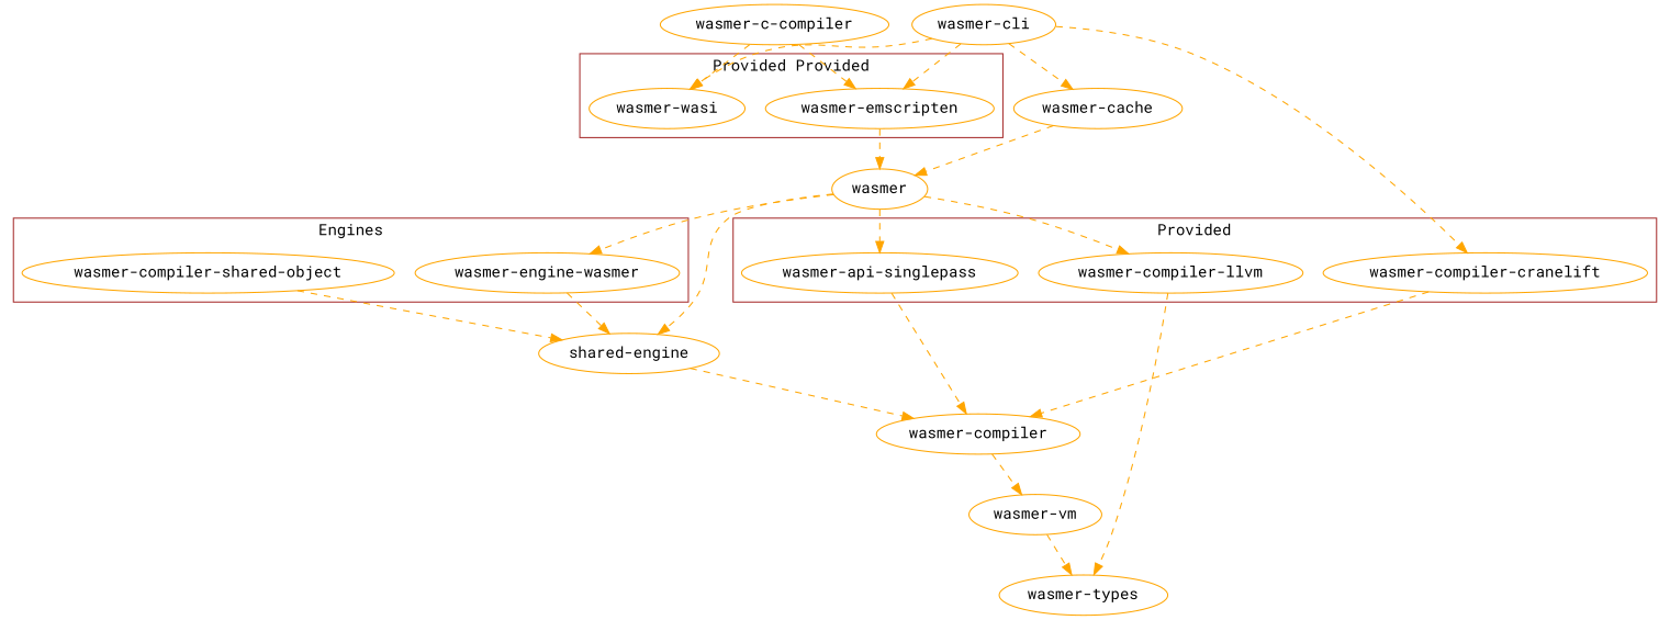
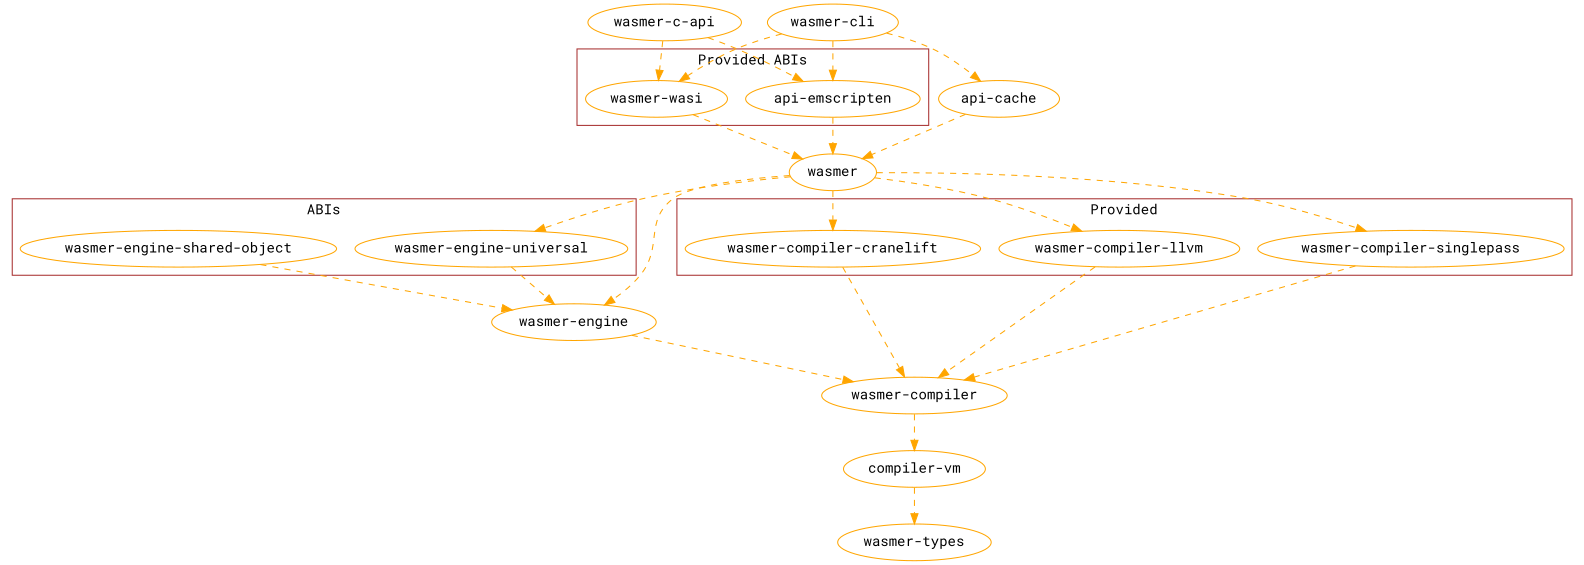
  digraph {
    fontname="Roboto Mono"
    newrank=true
    node [color=orange fontname="Roboto Mono"]
    edge [color=orange fontname="Roboto Mono" style=dashed]
-   n1 [label="wasmer-engine-wasmer"]
-   n2 [label="wasmer-compiler-shared-object"]
+   n1 [label="wasmer-engine-universal"]
+   n2 [label="wasmer-engine-shared-object"]
    n3 [label="wasmer-compiler-cranelift"]
    n4 [label="wasmer-compiler-llvm"]
-   n5 [label="wasmer-api-singlepass"]
-   n6 [label="wasmer-emscripten"]
+   n5 [label="wasmer-compiler-singlepass"]
+   n6 [label="api-emscripten"]
    n7 [label="wasmer-wasi"]
-   n8 [label="shared-engine"]
+   n8 [label="wasmer-engine"]
    n9 [label="wasmer-compiler"]
    n10 [label=wasmer]
-   n11 [label="wasmer-vm"]
+   n11 [label="compiler-vm"]
    n12 [label="wasmer-types"]
-   n13 [label="wasmer-c-compiler"]
-   n14 [label="wasmer-cache"]
+   n13 [label="wasmer-c-api"]
+   n14 [label="api-cache"]
    n15 [label="wasmer-cli"]
    subgraph sub_1 {
      rank=same
      n1
      n2
      n3
      n4
      n5
    }
    subgraph cluster_2 {
      color=brown
      label=Provided
      n3
      n4
      n5
    }
    subgraph cluster_3 {
      color=brown
-     label=Engines
+     label=ABIs
      n1
      n2
    }
    subgraph cluster_4 {
      color=brown
-     label="Provided Provided"
+     label="Provided ABIs"
      n6
      n7
    }
    n1 -> n8
    n2 -> n8
    n3 -> n9
-   n4 -> n12
+   n4 -> n9
    n5 -> n9
    n6 -> n10
+   n7 -> n10
    n8 -> n9
    n9 -> n11
    n10 -> n1
-   n15 -> n3
+   n10 -> n3
    n10 -> n4
    n10 -> n5
    n10 -> n8
    n11 -> n12
    n13 -> n6
    n13 -> n7
    n14 -> n10
    n15 -> n6
    n15 -> n7
    n15 -> n14
  }
